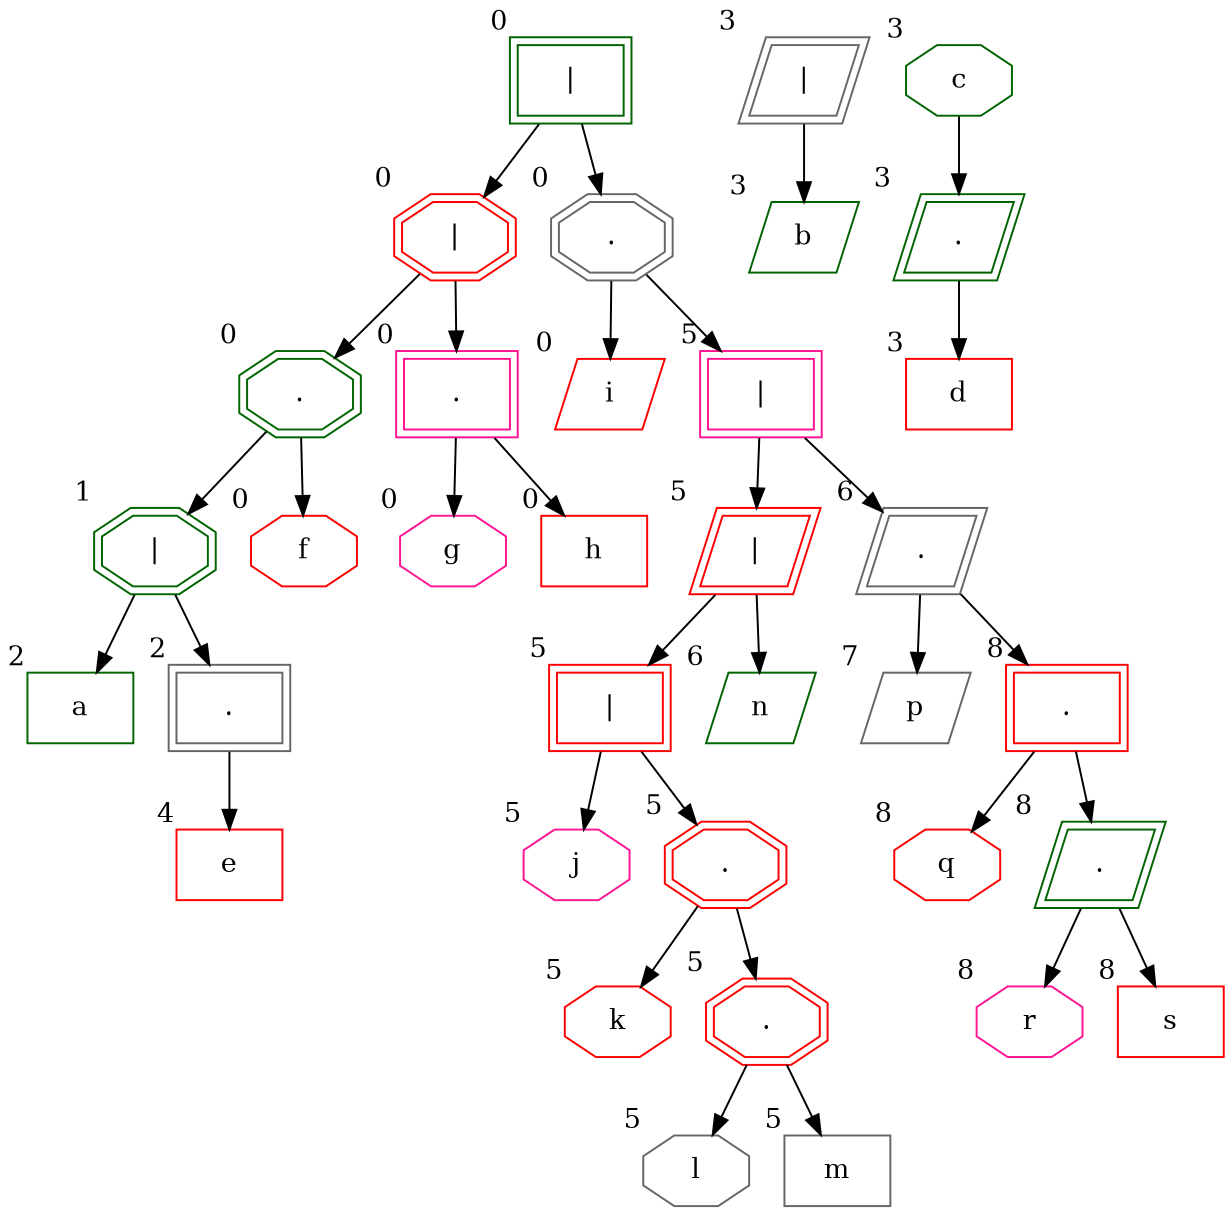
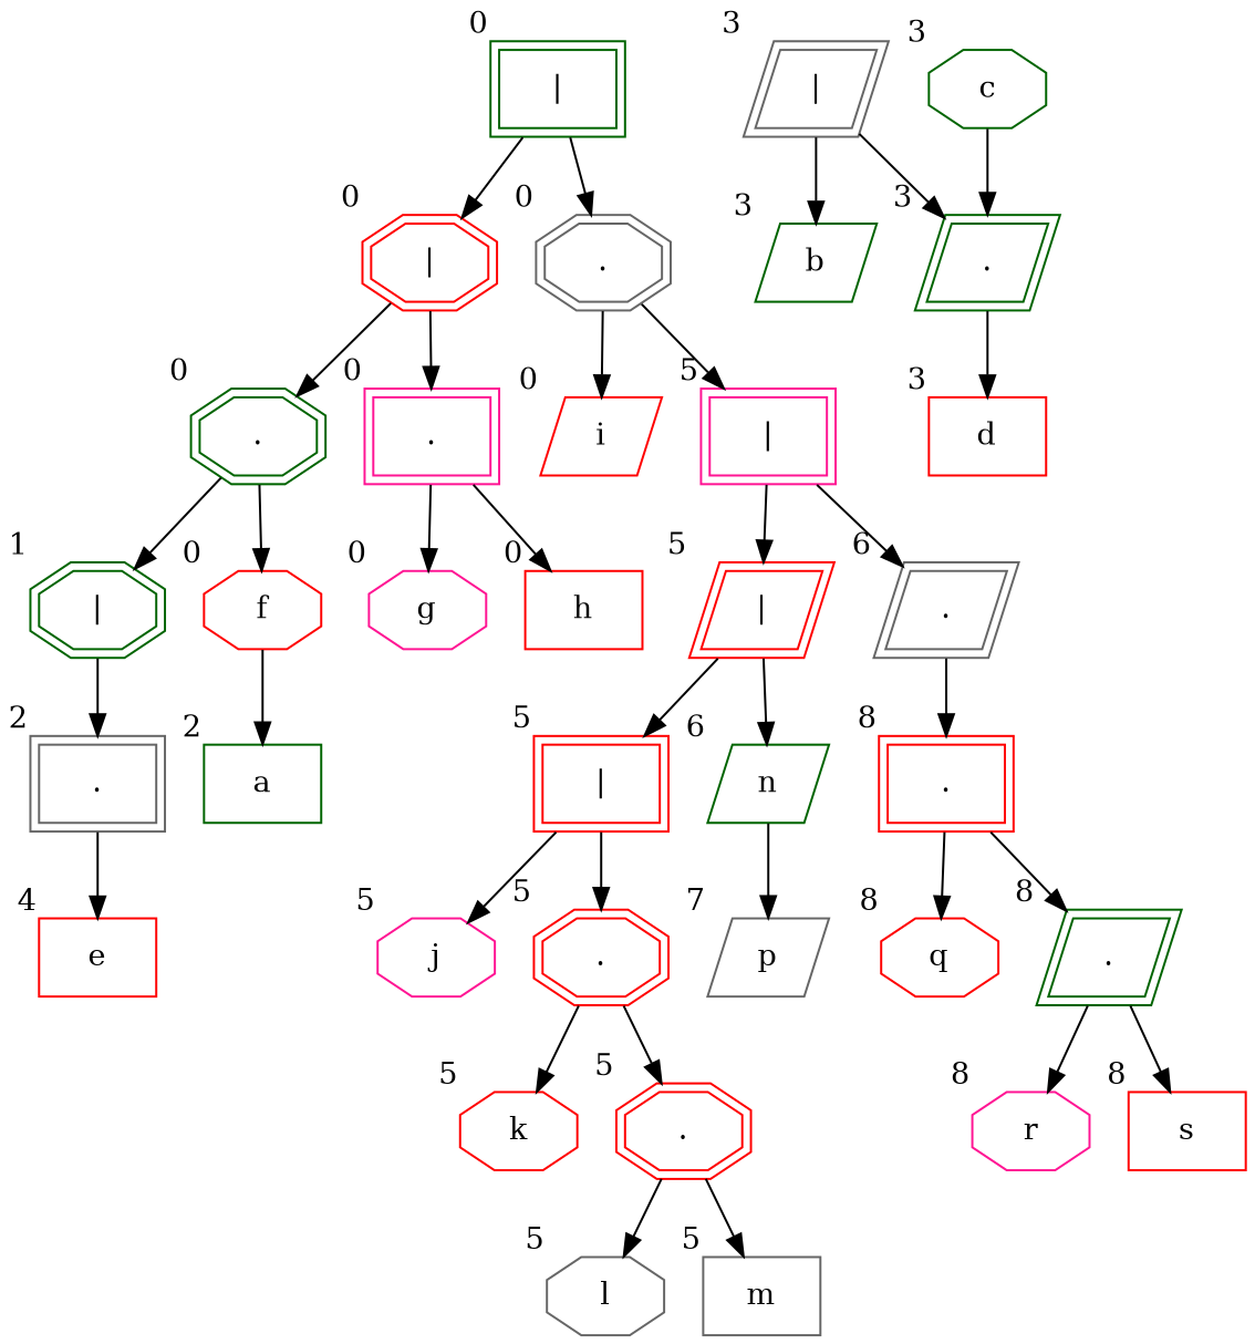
  digraph {
    node [color=red peripheries=1 shape=octagon xlabel=0]
    n1 [color=darkgreen label="|" peripheries=2 shape=box]
    n2 [label="|" peripheries=2]
    n3 [color=gray40 label="." peripheries=2]
    n4 [color=darkgreen label="." peripheries=2]
    n5 [color=deeppink label="." peripheries=2 shape=box]
    n6 [label=i shape=parallelogram]
    n7 [color=deeppink label="|" peripheries=2 shape=box xlabel=5]
    n8 [color=darkgreen label="|" peripheries=2 xlabel=1]
    n9 [label=f]
    n10 [color=deeppink label=g]
    n11 [label=h shape=box]
    n12 [label="|" peripheries=2 shape=parallelogram xlabel=5]
    n13 [color=gray40 label="." peripheries=2 shape=parallelogram xlabel=6]
    n14 [color=darkgreen label=a shape=box xlabel=2]
    n15 [color=gray40 label="." peripheries=2 shape=box xlabel=2]
    n16 [label="|" peripheries=2 shape=box xlabel=5]
    n17 [color=darkgreen label=n shape=parallelogram xlabel=6]
    n18 [color=gray40 label=p shape=parallelogram xlabel=7]
    n19 [label="." peripheries=2 shape=box xlabel=8]
    n20 [label=e shape=box xlabel=4]
    n21 [color=deeppink label=j xlabel=5]
    n22 [label="." peripheries=2 xlabel=5]
    n23 [label=q xlabel=8]
    n24 [color=darkgreen label="." peripheries=2 shape=parallelogram xlabel=8]
    n25 [color=gray40 label="|" peripheries=2 shape=parallelogram xlabel=3]
    n26 [color=darkgreen label=b shape=parallelogram xlabel=3]
    n27 [color=darkgreen label="." peripheries=2 shape=parallelogram xlabel=3]
    n28 [label=k xlabel=5]
    n29 [label="." peripheries=2 xlabel=5]
    n30 [color=deeppink label=r xlabel=8]
    n31 [label=s shape=box xlabel=8]
    n32 [label=d shape=box xlabel=3]
    n33 [color=gray40 label=l xlabel=5]
    n34 [color=gray40 label=m shape=box xlabel=5]
    n35 [color=darkgreen label=c xlabel=3]
    n1 -> n2
    n1 -> n3
    n2 -> n4
    n2 -> n5
    n3 -> n6
    n3 -> n7
    n4 -> n8
    n4 -> n9
    n5 -> n10
    n5 -> n11
    n7 -> n12
    n7 -> n13
-   n8 -> n14
+   n9 -> n14
    n8 -> n15
    n12 -> n16
    n12 -> n17
-   n13 -> n18
+   n17 -> n18
    n13 -> n19
    n15 -> n20
    n16 -> n21
    n16 -> n22
    n19 -> n23
    n19 -> n24
    n22 -> n28
    n22 -> n29
    n24 -> n30
    n24 -> n31
    n25 -> n26
+   n25 -> n27
    n27 -> n32
    n29 -> n33
    n29 -> n34
    n35 -> n27
  }
